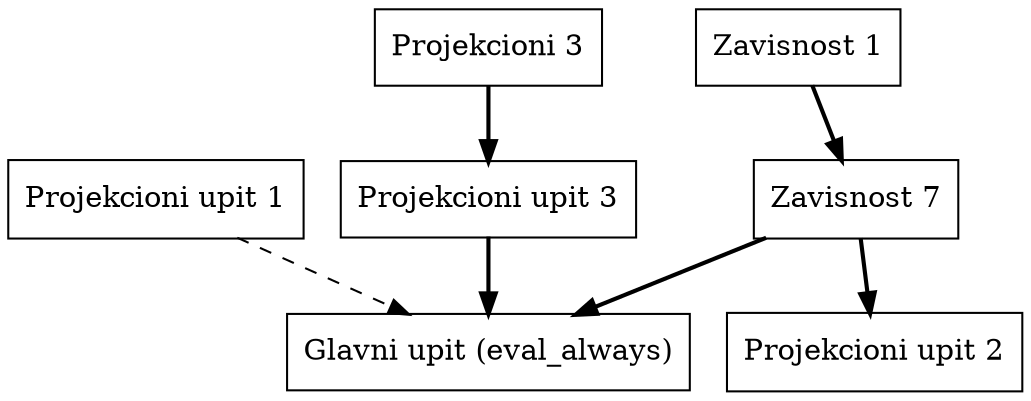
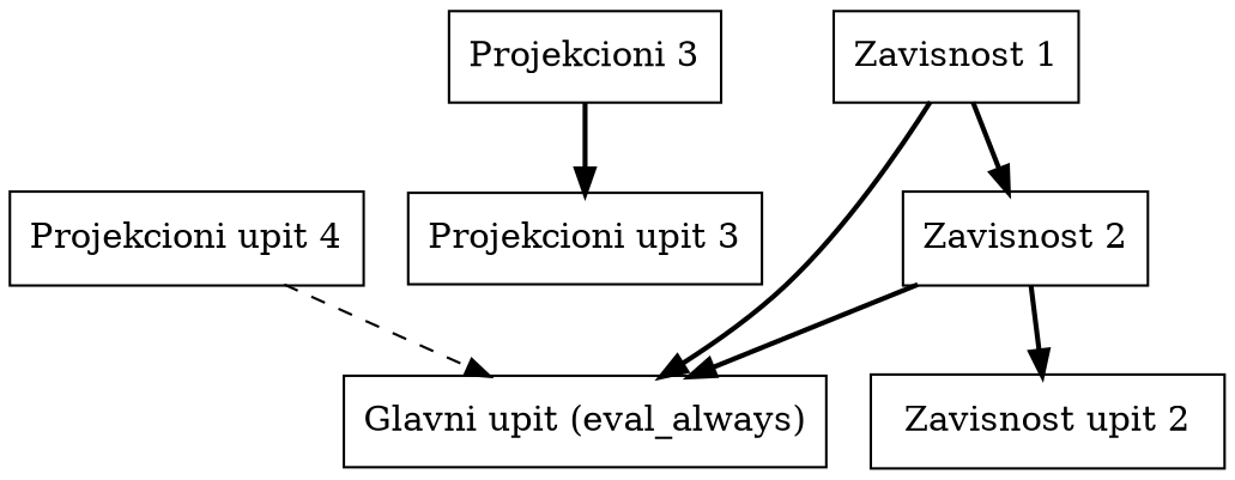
  digraph {
    rankdir=TB
    node [shape=record]
    edge [style=bold]
    n1 [label="Glavni upit (eval_always)"]
-   n2 [label="Projekcioni upit 1"]
-   n3 [label="Projekcioni upit 2"]
+   n2 [label="Projekcioni upit 4"]
+   n3 [label="Zavisnost upit 2"]
    n4 [label="Projekcioni upit 3"]
    n5 [label="Zavisnost 1"]
-   n6 [label="Zavisnost 7"]
+   n6 [label="Zavisnost 2"]
    n7 [label="Projekcioni 3"]
    n2 -> n1 [style=dashed]
-   n4 -> n1
+   n5 -> n1
    n5 -> n6
    n6 -> n1
    n6 -> n3
    n7 -> n4
  }
